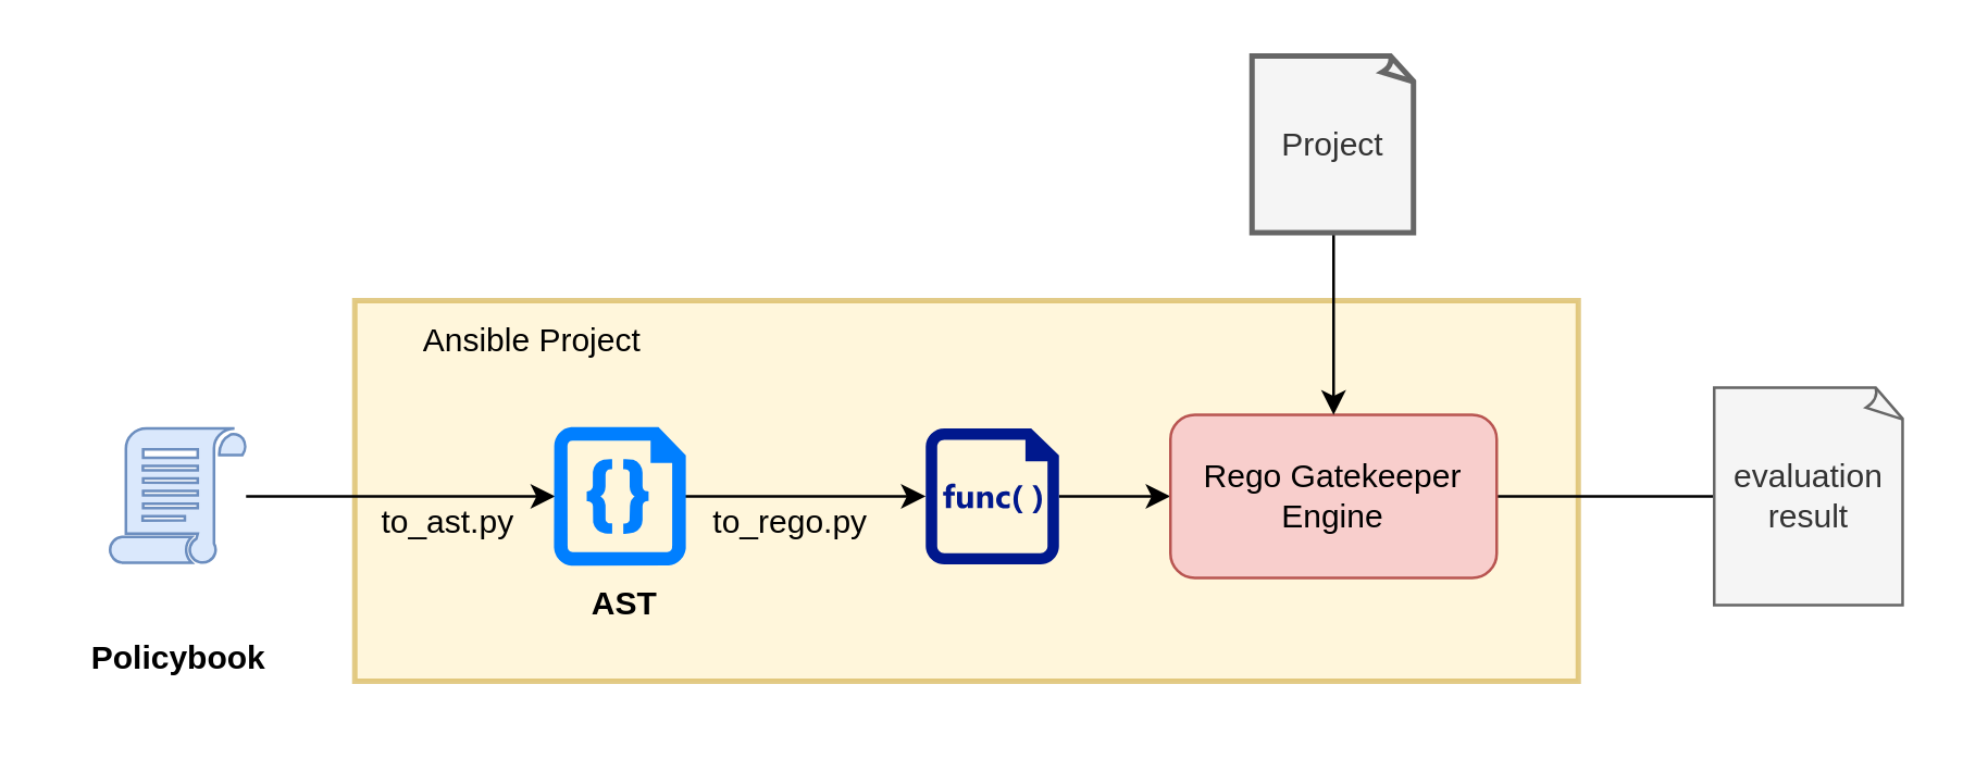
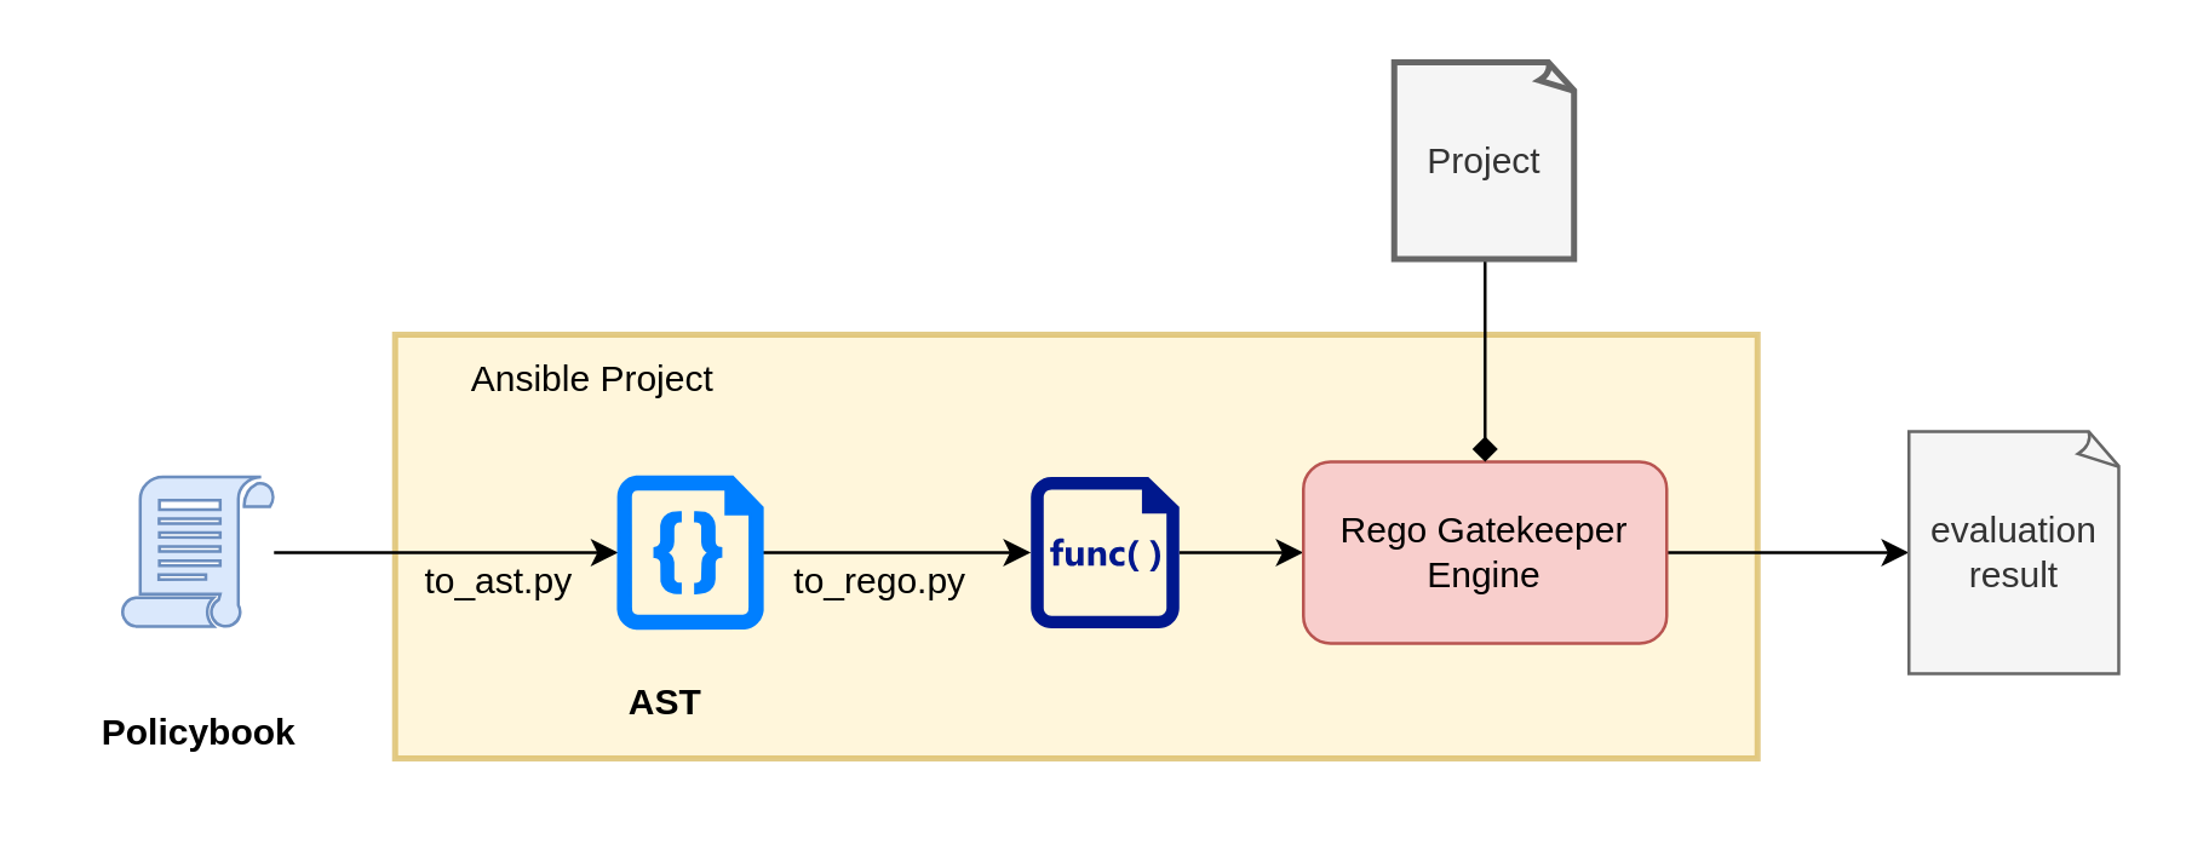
  <mxCell id="0" />
  <mxCell id="1" parent="0" />
  <mxCell id="2" value="" style="rounded=0;whiteSpace=wrap;html=1;strokeColor=#d6b656;strokeWidth=2;fillColor=#fff2cc;opacity=70;" vertex="1" parent="1"><mxGeometry x="130" y="110" width="450" height="140" as="geometry" /></mxCell>
  <mxCell id="3" style="edgeStyle=none;html=1;entryX=0;entryY=0.5;entryDx=0;entryDy=0;entryPerimeter=0;" parent="1" source="4" target="6" edge="1"><mxGeometry relative="1" as="geometry" /></mxCell>
  <mxCell id="4" value="" style="sketch=0;pointerEvents=1;shadow=0;dashed=0;html=1;labelPosition=center;verticalLabelPosition=bottom;verticalAlign=top;align=center;shape=mxgraph.mscae.intune.policy;fillColor=#dae8fc;strokeColor=#6c8ebf;" parent="1" vertex="1"><mxGeometry x="40" y="157" width="50" height="50" as="geometry" /></mxCell>
  <mxCell id="5" style="edgeStyle=none;html=1;" parent="1" source="6" target="8" edge="1"><mxGeometry relative="1" as="geometry" /></mxCell>
  <mxCell id="6" value="" style="verticalLabelPosition=bottom;html=1;verticalAlign=top;align=center;shape=mxgraph.azure.code_file;pointerEvents=1;fillColor=#007FFF;strokeColor=#007FFF;" parent="1" vertex="1"><mxGeometry x="203.75" y="157" width="47.5" height="50" as="geometry" /></mxCell>
  <mxCell id="7" style="edgeStyle=none;html=1;exitX=1;exitY=0.5;exitDx=0;exitDy=0;exitPerimeter=0;" edge="1" parent="1" source="8" target="14"><mxGeometry relative="1" as="geometry" /></mxCell>
  <mxCell id="8" value="" style="sketch=0;aspect=fixed;pointerEvents=1;shadow=0;dashed=0;html=1;strokeColor=none;labelPosition=center;verticalLabelPosition=bottom;verticalAlign=top;align=center;fillColor=#00188D;shape=mxgraph.mscae.enterprise.code_file" parent="1" vertex="1"><mxGeometry x="340" y="157" width="49" height="50" as="geometry" /></mxCell>
  <mxCell id="9" value="Policybook" style="text;html=1;align=center;verticalAlign=middle;resizable=0;points=[];autosize=1;strokeColor=none;fillColor=none;fontStyle=1" vertex="1" parent="1"><mxGeometry x="20" y="227" width="90" height="30" as="geometry" /></mxCell>
- <mxCell id="10" value="AST" style="text;html=1;align=center;verticalAlign=middle;resizable=0;points=[];autosize=1;strokeColor=none;fillColor=none;fontStyle=1" vertex="1" parent="1"><mxGeometry x="203.75" y="207" width="50" height="30" as="geometry" /></mxCell>
+ <mxCell id="10" value="AST" style="text;html=1;align=center;verticalAlign=middle;resizable=0;points=[];autosize=1;strokeColor=none;fillColor=none;fontStyle=1" vertex="1" parent="1"><mxGeometry x="193.75" y="217" width="50" height="30" as="geometry" /></mxCell>
  <mxCell id="11" value="to_ast.py&lt;br&gt;" style="text;html=1;align=center;verticalAlign=middle;resizable=0;points=[];autosize=1;strokeColor=none;fillColor=none;" vertex="1" parent="1"><mxGeometry x="128.75" y="177" width="70" height="30" as="geometry" /></mxCell>
  <mxCell id="12" value="to_rego.py" style="text;html=1;align=center;verticalAlign=middle;resizable=0;points=[];autosize=1;strokeColor=none;fillColor=none;" vertex="1" parent="1"><mxGeometry x="250" y="177" width="80" height="30" as="geometry" /></mxCell>
- <mxCell id="13" value="" style="edgeStyle=none;html=1;endArrow=none;" edge="1" parent="1" source="14" target="17"><mxGeometry relative="1" as="geometry" /></mxCell>
+ <mxCell id="13" value="" style="edgeStyle=none;html=1;" edge="1" parent="1" source="14" target="17"><mxGeometry relative="1" as="geometry" /></mxCell>
  <mxCell id="14" value="Rego Gatekeeper&lt;br&gt;Engine" style="rounded=1;whiteSpace=wrap;html=1;strokeColor=#b85450;fillColor=#f8cecc;" vertex="1" parent="1"><mxGeometry x="430" y="152" width="120" height="60" as="geometry" /></mxCell>
- <mxCell id="15" style="edgeStyle=none;html=1;entryX=0.5;entryY=0;entryDx=0;entryDy=0;" edge="1" parent="1" source="16" target="14"><mxGeometry relative="1" as="geometry" /></mxCell>
+ <mxCell id="15" style="edgeStyle=none;html=1;entryX=0.5;entryY=0;entryDx=0;entryDy=0;endArrow=diamond;" edge="1" parent="1" source="16" target="14"><mxGeometry relative="1" as="geometry" /></mxCell>
  <mxCell id="16" value="Project" style="whiteSpace=wrap;html=1;shape=mxgraph.basic.document;strokeColor=#666666;fillColor=#f5f5f5;strokeWidth=2;fontColor=#333333;" vertex="1" parent="1"><mxGeometry x="460" y="20" width="60" height="65" as="geometry" /></mxCell>
  <mxCell id="17" value="evaluation&lt;br&gt;result" style="whiteSpace=wrap;html=1;shape=mxgraph.basic.document;strokeColor=#666666;fillColor=#f5f5f5;strokeWidth=1;fontColor=#333333;" vertex="1" parent="1"><mxGeometry x="630" y="142" width="70" height="80" as="geometry" /></mxCell>
  <mxCell id="18" value="Ansible Project" style="text;html=1;align=center;verticalAlign=middle;resizable=0;points=[];autosize=1;strokeColor=none;fillColor=none;" vertex="1" parent="1"><mxGeometry x="130" y="110" width="130" height="30" as="geometry" /></mxCell>
